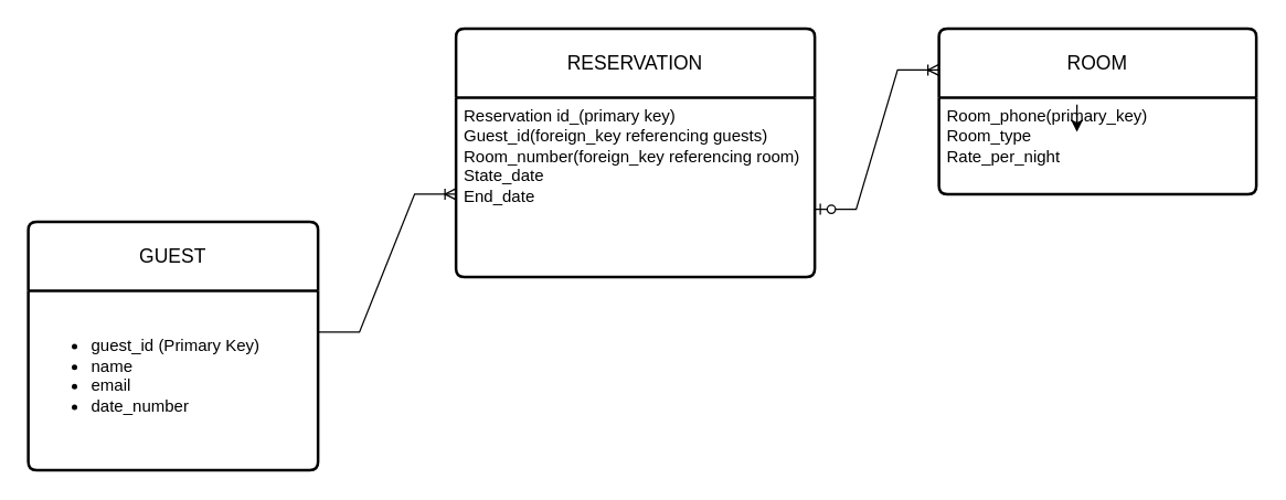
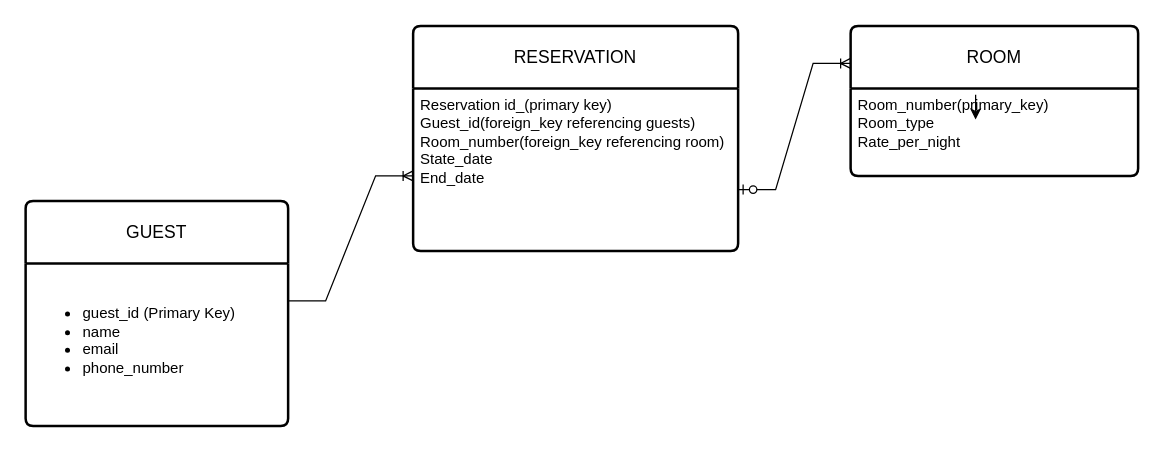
  <mxCell id="0" />
  <mxCell id="1" parent="0" />
  <mxCell id="2" value="GUEST" style="swimlane;childLayout=stackLayout;horizontal=1;startSize=50;horizontalStack=0;rounded=1;fontSize=14;fontStyle=0;strokeWidth=2;resizeParent=0;resizeLast=1;shadow=0;dashed=0;align=center;arcSize=4;whiteSpace=wrap;html=1;" vertex="1" parent="1"><mxGeometry x="20" y="160" width="210" height="180" as="geometry" /></mxCell>
- <mxCell id="3" value="&#10;&lt;ul&gt;&lt;li&gt;guest_id (Primary Key)&lt;/li&gt;&lt;li&gt;name&lt;/li&gt;&lt;li&gt;email&lt;/li&gt;&lt;li&gt;date_number&lt;/li&gt;&lt;/ul&gt;&#10;&#10;" style="align=left;strokeColor=none;fillColor=none;spacingLeft=4;fontSize=12;verticalAlign=top;resizable=0;rotatable=0;part=1;html=1;" vertex="1" parent="2"><mxGeometry y="50" width="210" height="130" as="geometry" /></mxCell>
+ <mxCell id="3" value="&#10;&lt;ul&gt;&lt;li&gt;guest_id (Primary Key)&lt;/li&gt;&lt;li&gt;name&lt;/li&gt;&lt;li&gt;email&lt;/li&gt;&lt;li&gt;phone_number&lt;/li&gt;&lt;/ul&gt;&#10;&#10;" style="align=left;strokeColor=none;fillColor=none;spacingLeft=4;fontSize=12;verticalAlign=top;resizable=0;rotatable=0;part=1;html=1;" vertex="1" parent="2"><mxGeometry y="50" width="210" height="130" as="geometry" /></mxCell>
  <mxCell id="4" value="" style="edgeStyle=entityRelationEdgeStyle;fontSize=12;html=1;endArrow=ERoneToMany;rounded=0;" edge="1" parent="1"><mxGeometry width="100" height="100" relative="1" as="geometry"><mxPoint x="230" y="240" as="sourcePoint" /><mxPoint x="330" y="140" as="targetPoint" /></mxGeometry></mxCell>
  <mxCell id="5" value="" style="edgeStyle=entityRelationEdgeStyle;fontSize=12;html=1;endArrow=ERoneToMany;startArrow=ERzeroToOne;rounded=0;exitX=1;exitY=0.623;exitDx=0;exitDy=0;entryX=0;entryY=0.25;entryDx=0;entryDy=0;exitPerimeter=0;" edge="1" parent="1" source="10" target="7"><mxGeometry width="100" height="100" relative="1" as="geometry"><mxPoint x="640" y="195" as="sourcePoint" /><mxPoint x="720" y="180" as="targetPoint" /><Array as="points"><mxPoint x="670" y="210" /></Array></mxGeometry></mxCell>
  <mxCell id="6" style="edgeStyle=orthogonalEdgeStyle;rounded=0;orthogonalLoop=1;jettySize=auto;html=1;" edge="1" parent="1"><mxGeometry relative="1" as="geometry"><mxPoint x="780" y="75" as="sourcePoint" /><mxPoint x="780" y="95" as="targetPoint" /></mxGeometry></mxCell>
  <mxCell id="7" value="ROOM" style="swimlane;childLayout=stackLayout;horizontal=1;startSize=50;horizontalStack=0;rounded=1;fontSize=14;fontStyle=0;strokeWidth=2;resizeParent=0;resizeLast=1;shadow=0;dashed=0;align=center;arcSize=4;whiteSpace=wrap;html=1;" vertex="1" parent="1"><mxGeometry x="680" y="20" width="230" height="120" as="geometry" /></mxCell>
- <mxCell id="8" value="Room_phone(primary_key)&lt;br&gt;Room_type&lt;br&gt;Rate_per_night" style="align=left;strokeColor=none;fillColor=none;spacingLeft=4;fontSize=12;verticalAlign=top;resizable=0;rotatable=0;part=1;html=1;" vertex="1" parent="7"><mxGeometry y="50" width="230" height="70" as="geometry" /></mxCell>
+ <mxCell id="8" value="Room_number(primary_key)&lt;br&gt;Room_type&lt;br&gt;Rate_per_night" style="align=left;strokeColor=none;fillColor=none;spacingLeft=4;fontSize=12;verticalAlign=top;resizable=0;rotatable=0;part=1;html=1;" vertex="1" parent="7"><mxGeometry y="50" width="230" height="70" as="geometry" /></mxCell>
  <mxCell id="9" value="RESERVATION" style="swimlane;childLayout=stackLayout;horizontal=1;startSize=50;horizontalStack=0;rounded=1;fontSize=14;fontStyle=0;strokeWidth=2;resizeParent=0;resizeLast=1;shadow=0;dashed=0;align=center;arcSize=4;whiteSpace=wrap;html=1;" vertex="1" parent="1"><mxGeometry x="330" y="20" width="260" height="180" as="geometry" /></mxCell>
  <mxCell id="10" value="Reservation id_(primary key)&lt;br&gt;Guest_id(foreign_key referencing guests)&lt;br&gt;Room_number(foreign_key referencing room)&lt;br&gt;State_date&lt;br&gt;End_date&lt;div&gt;&lt;br/&gt;&lt;/div&gt;" style="align=left;strokeColor=none;fillColor=none;spacingLeft=4;fontSize=12;verticalAlign=top;resizable=0;rotatable=0;part=1;html=1;" vertex="1" parent="9"><mxGeometry y="50" width="260" height="130" as="geometry" /></mxCell>
